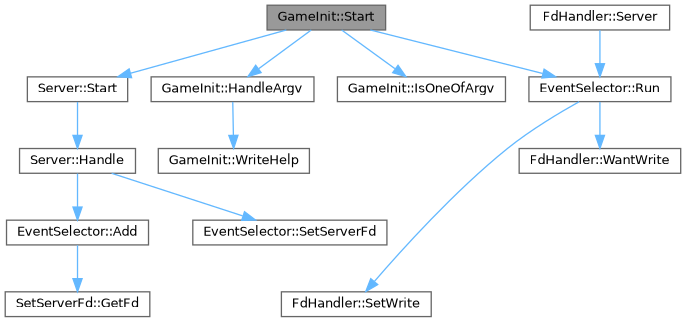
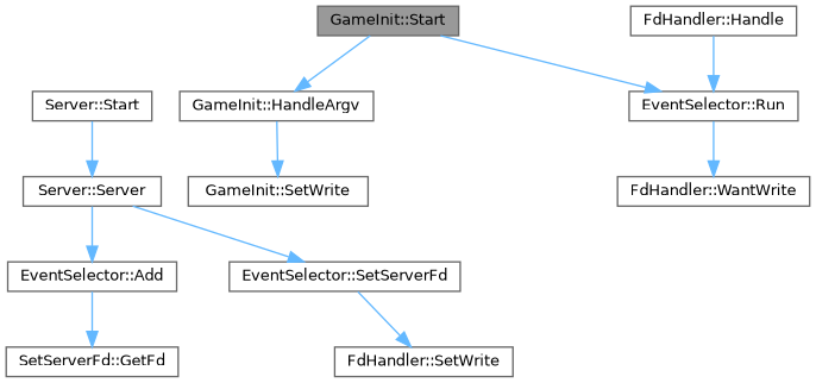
  digraph {
    rankdir=TB
    node [color=grey40 fillcolor=white fontname=Helvetica fontsize=10 shape=box style=filled]
    edge [color=steelblue1 fontname=Helvetica fontsize=10 labelfontname=Helvetica labelfontsize=10 style=solid]
    n1 [color=gray40 fillcolor=grey60 fontcolor=black height=0.2 label="GameInit::Start" width=0.4]
    n2 [height=0.2 label="GameInit::HandleArgv" width=0.4]
-   n3 [height=0.2 label="GameInit::IsOneOfArgv" width=0.4]
    n4 [height=0.2 label="EventSelector::Run" width=0.4]
    n5 [height=0.2 label="Server::Start" width=0.4]
-   n6 [height=0.2 label="GameInit::WriteHelp" width=0.4]
+   n6 [height=0.2 label="GameInit::SetWrite" width=0.4]
    n7 [height=0.2 label="FdHandler::SetWrite" width=0.4]
    n8 [height=0.2 label="FdHandler::WantWrite" width=0.4]
-   n9 [height=0.2 label="Server::Handle" width=0.4]
-   n10 [height=0.2 label="FdHandler::Server" width=0.4]
+   n9 [height=0.2 label="Server::Server" width=0.4]
+   n10 [height=0.2 label="FdHandler::Handle" width=0.4]
    n11 [height=0.2 label="EventSelector::Add" width=0.4]
    n12 [height=0.2 label="EventSelector::SetServerFd" width=0.4]
    n13 [height=0.2 label="SetServerFd::GetFd" width=0.4]
    n1 -> n2
-   n1 -> n3
    n1 -> n4
-   n1 -> n5
    n2 -> n6
-   n4 -> n7
+   n12 -> n7
    n4 -> n8
    n5 -> n9
    n9 -> n11
    n9 -> n12
    n10 -> n4
    n11 -> n13
  }
